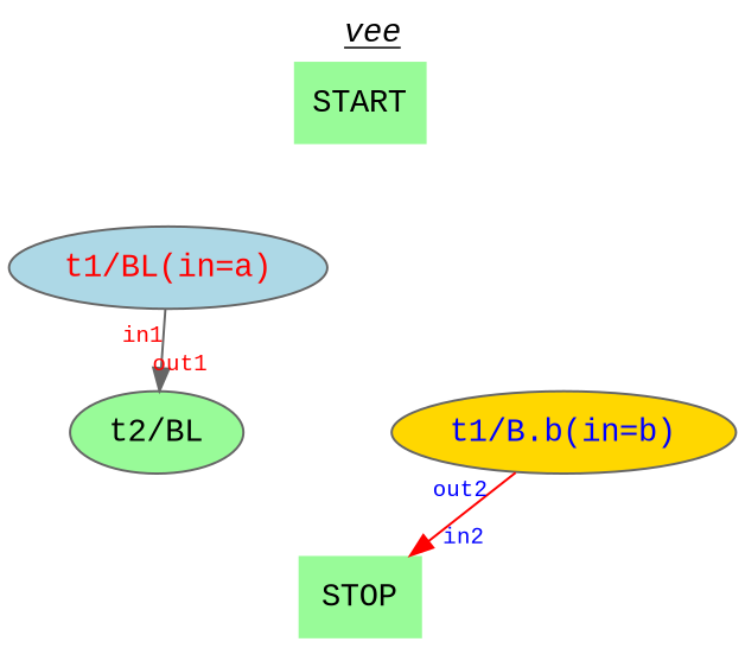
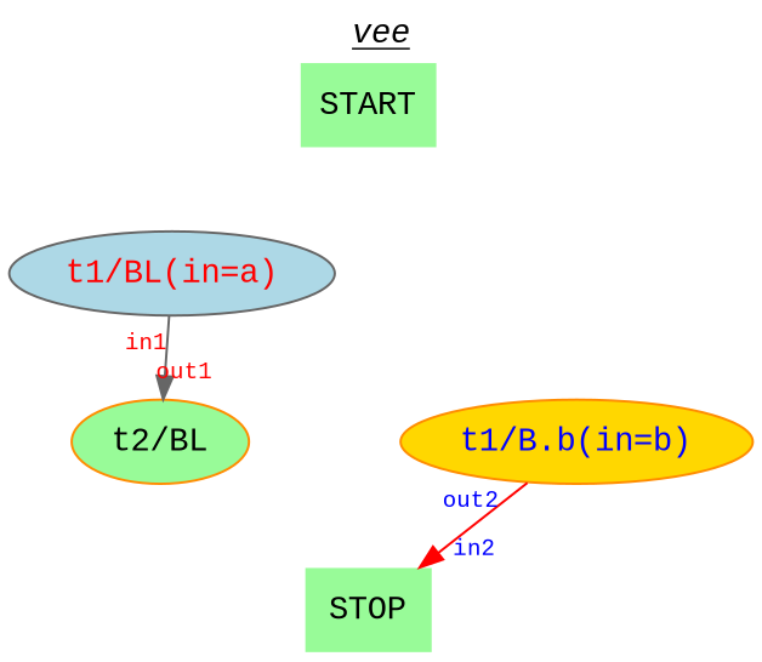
  digraph {
    fontname="Liberation Mono"
    label=<<U><I>vee</I></U>>
    labelloc=t
    nodesep=.9
    rankdir=TB
    node [color=gray40 fillcolor=palegreen fontname="Liberation Mono" ordering=out style=filled]
    edge [fontname="Liberation Mono" style=invis]
    START [shape=plaintext]
    n2 [fillcolor=lightblue fontcolor=red label="t1/BL(in=a)"]
-   n3 [fillcolor=gold fontcolor=blue label="t1/B.b(in=b)"]
-   n4 [label="t2/BL"]
+   n3 [color=darkorange fillcolor=gold fontcolor=blue label="t1/B.b(in=b)"]
+   n4 [color=darkorange label="t2/BL"]
    STOP [color=darkorange shape=plaintext]
    START -> n2
    START -> n3
    n2 -> n4 [color=gray40 fontcolor=red fontsize=10 headlabel=in1 labelangle=20 labeldistance=2.5 taillabel=out1 style=""]
    n3 -> STOP [color=red fontcolor=blue fontsize=10 headlabel=in2 labelangle=-20 labeldistance=2.5 taillabel=out2 style=""]
    n4 -> STOP
  }
